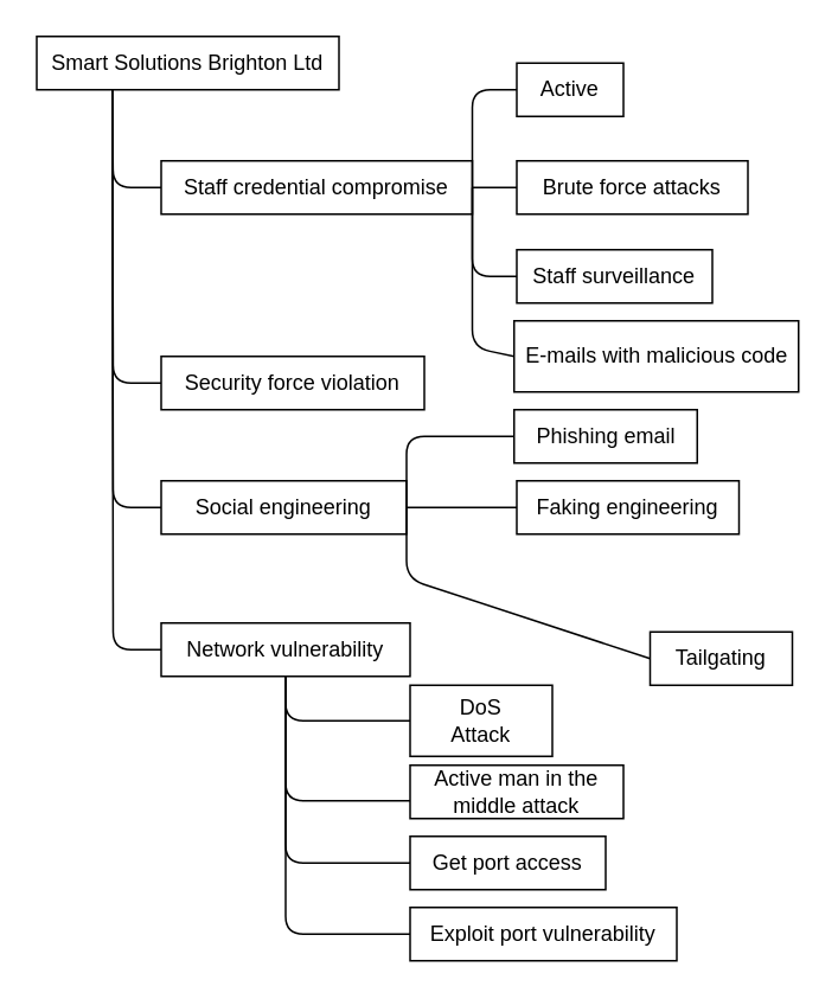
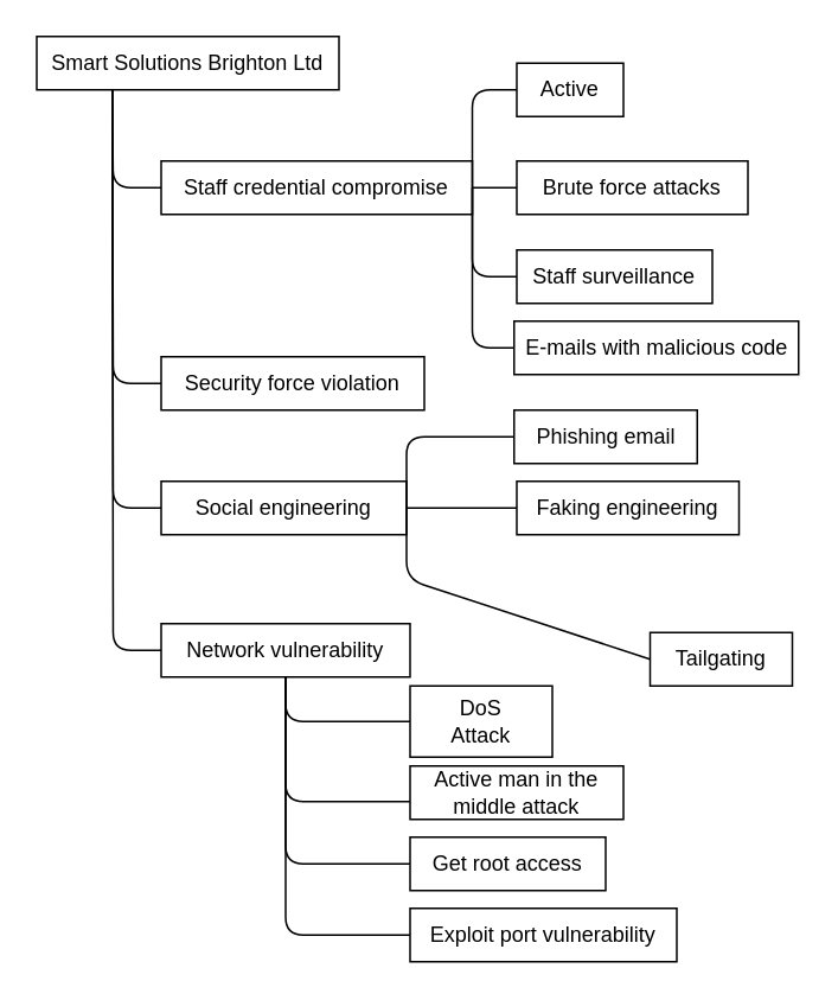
  <mxCell id="0" />
  <mxCell id="1" parent="0" />
  <mxCell id="2" value="Smart Solutions Brighton Ltd" style="rounded=0;whiteSpace=wrap;html=1;" parent="1" vertex="1"><mxGeometry x="20" y="20" width="170" height="30" as="geometry" /></mxCell>
  <mxCell id="3" value="Staff credential compromise" style="rounded=0;whiteSpace=wrap;html=1;" parent="1" vertex="1"><mxGeometry x="90" y="90" width="175" height="30" as="geometry" /></mxCell>
  <mxCell id="4" value="Security force violation" style="rounded=0;whiteSpace=wrap;html=1;" parent="1" vertex="1"><mxGeometry x="90" y="200" width="148" height="30" as="geometry" /></mxCell>
  <mxCell id="5" value="Social engineering" style="rounded=0;whiteSpace=wrap;html=1;" parent="1" vertex="1"><mxGeometry x="90" y="270" width="138" height="30" as="geometry" /></mxCell>
  <mxCell id="6" value="Network vulnerability" style="rounded=0;whiteSpace=wrap;html=1;" parent="1" vertex="1"><mxGeometry x="90" y="350" width="140" height="30" as="geometry" /></mxCell>
  <mxCell id="7" value="" style="endArrow=none;html=1;entryX=0.5;entryY=1;entryDx=0;entryDy=0;" parent="1" target="6" edge="1"><mxGeometry width="50" height="50" relative="1" as="geometry"><mxPoint x="230" y="450" as="sourcePoint" /><mxPoint x="70" y="400" as="targetPoint" /><Array as="points"><mxPoint x="160" y="450" /></Array></mxGeometry></mxCell>
  <mxCell id="8" value="Active man in the middle attack" style="rounded=0;whiteSpace=wrap;html=1;" parent="1" vertex="1"><mxGeometry x="230" y="430" width="120" height="30" as="geometry" /></mxCell>
  <mxCell id="9" value="Faking engineering" style="rounded=0;whiteSpace=wrap;html=1;" parent="1" vertex="1"><mxGeometry x="290" y="270" width="125" height="30" as="geometry" /></mxCell>
  <mxCell id="10" value="" style="endArrow=none;html=1;entryX=0;entryY=0.5;entryDx=0;entryDy=0;exitX=1;exitY=0.5;exitDx=0;exitDy=0;" parent="1" source="5" target="9" edge="1"><mxGeometry width="50" height="50" relative="1" as="geometry"><mxPoint x="240" y="285" as="sourcePoint" /><mxPoint x="290" y="300" as="targetPoint" /></mxGeometry></mxCell>
  <mxCell id="11" value="" style="endArrow=none;html=1;entryX=0.25;entryY=1;entryDx=0;entryDy=0;exitX=0;exitY=0.5;exitDx=0;exitDy=0;" parent="1" source="3" target="2" edge="1"><mxGeometry width="50" height="50" relative="1" as="geometry"><mxPoint x="20" y="530" as="sourcePoint" /><mxPoint x="70" y="480" as="targetPoint" /><Array as="points"><mxPoint x="63" y="105" /></Array></mxGeometry></mxCell>
  <mxCell id="12" value="" style="endArrow=none;html=1;exitX=0;exitY=0.5;exitDx=0;exitDy=0;entryX=0.25;entryY=1;entryDx=0;entryDy=0;" parent="1" source="4" target="2" edge="1"><mxGeometry width="50" height="50" relative="1" as="geometry"><mxPoint x="30" y="290" as="sourcePoint" /><mxPoint x="54" y="54" as="targetPoint" /><Array as="points"><mxPoint x="63" y="215" /></Array></mxGeometry></mxCell>
  <mxCell id="13" value="" style="endArrow=none;html=1;entryX=0.25;entryY=1;entryDx=0;entryDy=0;exitX=0;exitY=0.5;exitDx=0;exitDy=0;" parent="1" source="5" target="2" edge="1"><mxGeometry width="50" height="50" relative="1" as="geometry"><mxPoint x="20" y="330" as="sourcePoint" /><mxPoint x="70" y="280" as="targetPoint" /><Array as="points"><mxPoint x="63" y="285" /></Array></mxGeometry></mxCell>
  <mxCell id="14" value="" style="endArrow=none;html=1;exitX=0;exitY=0.5;exitDx=0;exitDy=0;entryX=0.25;entryY=1;entryDx=0;entryDy=0;" parent="1" source="6" target="2" edge="1"><mxGeometry width="50" height="50" relative="1" as="geometry"><mxPoint x="40" y="400" as="sourcePoint" /><mxPoint x="33" y="90" as="targetPoint" /><Array as="points"><mxPoint x="63" y="365" /></Array></mxGeometry></mxCell>
  <mxCell id="15" value="Active" style="rounded=0;whiteSpace=wrap;html=1;" parent="1" vertex="1"><mxGeometry x="290" y="35" width="60" height="30" as="geometry" /></mxCell>
  <mxCell id="16" value="Brute force attacks" style="rounded=0;whiteSpace=wrap;html=1;" parent="1" vertex="1"><mxGeometry x="290" y="90" width="130" height="30" as="geometry" /></mxCell>
  <mxCell id="17" value="Staff surveillance" style="rounded=0;whiteSpace=wrap;html=1;" parent="1" vertex="1"><mxGeometry x="290" y="140" width="110" height="30" as="geometry" /></mxCell>
  <mxCell id="18" value="Tailgating" style="rounded=0;whiteSpace=wrap;html=1;" parent="1" vertex="1"><mxGeometry x="365" y="355" width="80" height="30" as="geometry" /></mxCell>
  <mxCell id="19" value="" style="endArrow=none;html=1;entryX=0;entryY=0.5;entryDx=0;entryDy=0;exitX=1;exitY=0.5;exitDx=0;exitDy=0;" parent="1" source="5" target="18" edge="1"><mxGeometry width="50" height="50" relative="1" as="geometry"><mxPoint x="230" y="360" as="sourcePoint" /><mxPoint x="280" y="310" as="targetPoint" /><Array as="points"><mxPoint x="228" y="325" /></Array></mxGeometry></mxCell>
  <mxCell id="20" value="" style="endArrow=none;html=1;entryX=0;entryY=0.5;entryDx=0;entryDy=0;exitX=1;exitY=0.5;exitDx=0;exitDy=0;" parent="1" source="3" target="17" edge="1"><mxGeometry width="50" height="50" relative="1" as="geometry"><mxPoint x="240" y="210" as="sourcePoint" /><mxPoint x="290" y="160" as="targetPoint" /><Array as="points"><mxPoint x="265" y="155" /></Array></mxGeometry></mxCell>
  <mxCell id="21" value="" style="endArrow=none;html=1;entryX=0;entryY=0.5;entryDx=0;entryDy=0;exitX=1;exitY=0.5;exitDx=0;exitDy=0;" parent="1" source="3" target="16" edge="1"><mxGeometry width="50" height="50" relative="1" as="geometry"><mxPoint x="210" y="190" as="sourcePoint" /><mxPoint x="260" y="140" as="targetPoint" /></mxGeometry></mxCell>
  <mxCell id="22" value="" style="endArrow=none;html=1;entryX=0;entryY=0.5;entryDx=0;entryDy=0;exitX=1;exitY=0.5;exitDx=0;exitDy=0;" parent="1" source="3" target="15" edge="1"><mxGeometry width="50" height="50" relative="1" as="geometry"><mxPoint x="200" y="190" as="sourcePoint" /><mxPoint x="250" y="140" as="targetPoint" /><Array as="points"><mxPoint x="265" y="50" /></Array></mxGeometry></mxCell>
  <mxCell id="23" value="DoS&lt;br&gt;Attack" style="rounded=0;whiteSpace=wrap;html=1;" parent="1" vertex="1"><mxGeometry x="230" y="385" width="80" height="40" as="geometry" /></mxCell>
- <mxCell id="24" value="Get port access" style="rounded=0;whiteSpace=wrap;html=1;" parent="1" vertex="1"><mxGeometry x="230" y="470" width="110" height="30" as="geometry" /></mxCell>
+ <mxCell id="24" value="Get root access" style="rounded=0;whiteSpace=wrap;html=1;" parent="1" vertex="1"><mxGeometry x="230" y="470" width="110" height="30" as="geometry" /></mxCell>
  <mxCell id="25" value="Exploit port vulnerability" style="rounded=0;whiteSpace=wrap;html=1;" parent="1" vertex="1"><mxGeometry x="230" y="510" width="150" height="30" as="geometry" /></mxCell>
  <mxCell id="26" value="Phishing email" style="rounded=0;whiteSpace=wrap;html=1;" parent="1" vertex="1"><mxGeometry x="288.5" y="230" width="103" height="30" as="geometry" /></mxCell>
- <mxCell id="27" value="E-mails with malicious code" style="rounded=0;whiteSpace=wrap;html=1;" parent="1" vertex="1"><mxGeometry x="288.5" y="180" width="160" height="40" as="geometry" /></mxCell>
+ <mxCell id="27" value="E-mails with malicious code" style="rounded=0;whiteSpace=wrap;html=1;" parent="1" vertex="1"><mxGeometry x="288.5" y="180" width="160" height="30" as="geometry" /></mxCell>
  <mxCell id="28" value="" style="endArrow=none;html=1;entryX=0;entryY=0.5;entryDx=0;entryDy=0;exitX=1;exitY=0.5;exitDx=0;exitDy=0;" parent="1" source="5" target="26" edge="1"><mxGeometry width="50" height="50" relative="1" as="geometry"><mxPoint x="230" y="360" as="sourcePoint" /><mxPoint x="280" y="310" as="targetPoint" /><Array as="points"><mxPoint x="228" y="245" /></Array></mxGeometry></mxCell>
  <mxCell id="29" value="" style="endArrow=none;html=1;entryX=0;entryY=0.5;entryDx=0;entryDy=0;exitX=1;exitY=0.5;exitDx=0;exitDy=0;" parent="1" source="3" target="27" edge="1"><mxGeometry width="50" height="50" relative="1" as="geometry"><mxPoint x="190" y="360" as="sourcePoint" /><mxPoint x="240" y="310" as="targetPoint" /><Array as="points"><mxPoint x="265" y="195" /></Array></mxGeometry></mxCell>
  <mxCell id="30" value="" style="endArrow=none;html=1;entryX=0;entryY=0.5;entryDx=0;entryDy=0;exitX=0.5;exitY=1;exitDx=0;exitDy=0;" parent="1" source="6" target="23" edge="1"><mxGeometry width="50" height="50" relative="1" as="geometry"><mxPoint x="120" y="490" as="sourcePoint" /><mxPoint x="170" y="440" as="targetPoint" /><Array as="points"><mxPoint x="160" y="405" /></Array></mxGeometry></mxCell>
  <mxCell id="31" value="" style="endArrow=none;html=1;entryX=0.5;entryY=1;entryDx=0;entryDy=0;exitX=0;exitY=0.5;exitDx=0;exitDy=0;" parent="1" source="24" target="6" edge="1"><mxGeometry width="50" height="50" relative="1" as="geometry"><mxPoint x="150" y="520" as="sourcePoint" /><mxPoint x="200" y="470" as="targetPoint" /><Array as="points"><mxPoint x="160" y="485" /></Array></mxGeometry></mxCell>
  <mxCell id="32" value="" style="endArrow=none;html=1;entryX=0.5;entryY=1;entryDx=0;entryDy=0;exitX=0;exitY=0.5;exitDx=0;exitDy=0;" parent="1" source="25" target="6" edge="1"><mxGeometry width="50" height="50" relative="1" as="geometry"><mxPoint x="110" y="580" as="sourcePoint" /><mxPoint x="160" y="530" as="targetPoint" /><Array as="points"><mxPoint x="160" y="525" /></Array></mxGeometry></mxCell>
